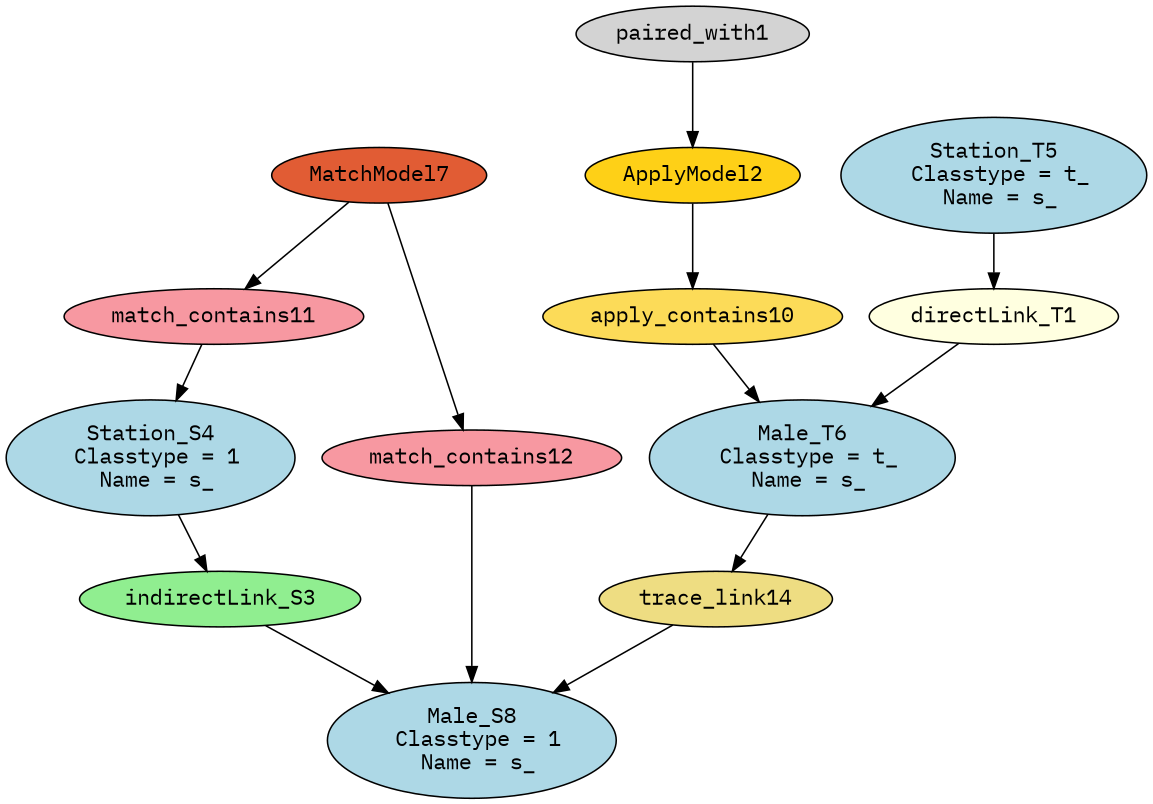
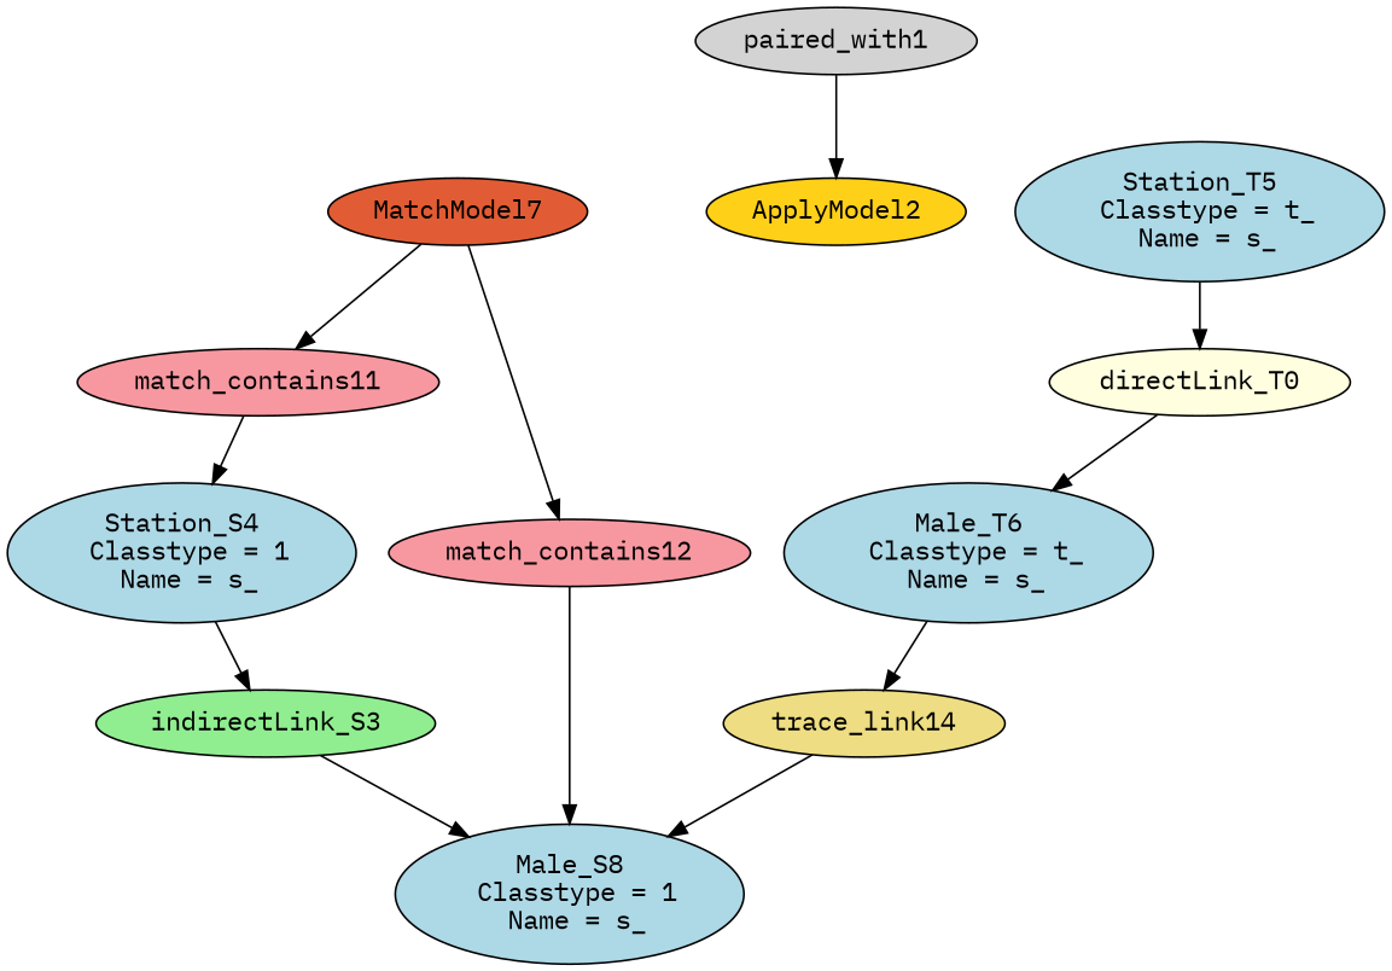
  digraph {
    fontname="IBM Plex Mono"
    node [fillcolor=lightblue fontname="IBM Plex Mono" style=filled]
    edge [fontname="IBM Plex Mono"]
-   "directLink_T0\n" [fillcolor=lightyellow label=directLink_T1]
+   "directLink_T0\n" [fillcolor=lightyellow]
    "Male_T6\n Classtype = t_\n Name = s_"
    trace_link14 [fillcolor=lightgoldenrod]
    paired_with1 [fillcolor=lightgray]
    ApplyModel2 [fillcolor="#FED017"]
-   apply_contains10 [fillcolor="#FCDB58"]
    indirectLink_S3 [fillcolor=lightgreen]
    "Male_S8\n Classtype = 1\n Name = s_"
    "Station_S4\n Classtype = 1\n Name = s_"
    "Station_T5\n Classtype = t_\n Name = s_"
    MatchModel7 [fillcolor="#E15C34"]
    match_contains11 [fillcolor="#F798A1"]
    match_contains12 [fillcolor="#F798A1"]
    "directLink_T0\n" -> "Male_T6\n Classtype = t_\n Name = s_"
    "Male_T6\n Classtype = t_\n Name = s_" -> trace_link14
    trace_link14 -> "Male_S8\n Classtype = 1\n Name = s_"
    paired_with1 -> ApplyModel2
-   ApplyModel2 -> apply_contains10
-   apply_contains10 -> "Male_T6\n Classtype = t_\n Name = s_"
    indirectLink_S3 -> "Male_S8\n Classtype = 1\n Name = s_"
    "Station_S4\n Classtype = 1\n Name = s_" -> indirectLink_S3
    "Station_T5\n Classtype = t_\n Name = s_" -> "directLink_T0\n"
    MatchModel7 -> match_contains11
    MatchModel7 -> match_contains12
    match_contains11 -> "Station_S4\n Classtype = 1\n Name = s_"
    match_contains12 -> "Male_S8\n Classtype = 1\n Name = s_"
  }
